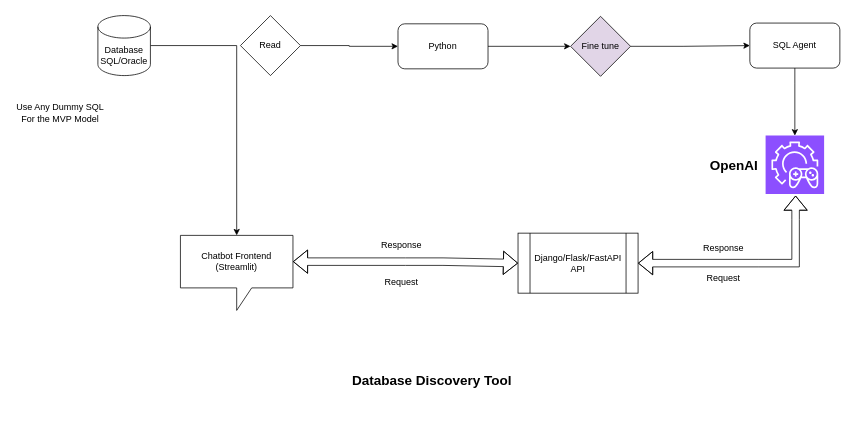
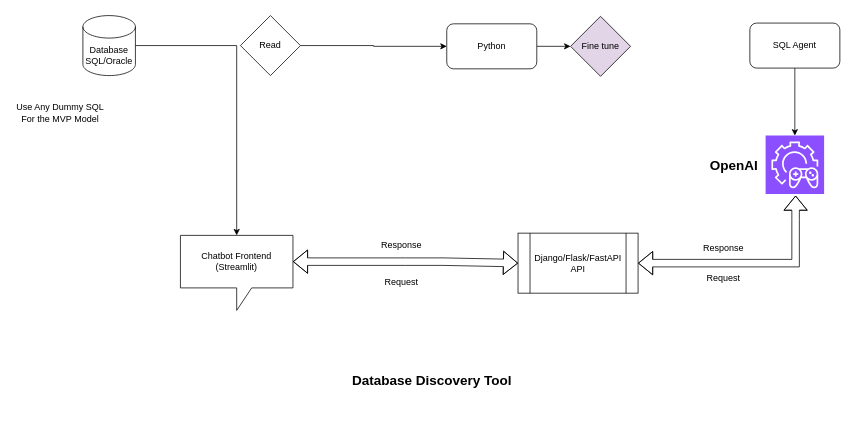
  <mxCell id="0" />
  <mxCell id="1" parent="0" />
  <mxCell id="2" style="edgeStyle=orthogonalEdgeStyle;rounded=0;orthogonalLoop=1;jettySize=auto;html=1;" edge="1" parent="1" source="3" target="15"><mxGeometry relative="1" as="geometry" /></mxCell>
- <mxCell id="3" value="Database&lt;br&gt;SQL/Oracle" style="shape=cylinder3;whiteSpace=wrap;html=1;boundedLbl=1;backgroundOutline=1;size=15;" vertex="1" parent="1"><mxGeometry x="130" y="20" width="70" height="80" as="geometry" /></mxCell>
+ <mxCell id="3" value="Database&lt;br&gt;SQL/Oracle" style="shape=cylinder3;whiteSpace=wrap;html=1;boundedLbl=1;backgroundOutline=1;size=15;" vertex="1" parent="1"><mxGeometry x="110" y="20" width="70" height="80" as="geometry" /></mxCell>
  <mxCell id="4" value="" style="sketch=0;points=[[0,0,0],[0.25,0,0],[0.5,0,0],[0.75,0,0],[1,0,0],[0,1,0],[0.25,1,0],[0.5,1,0],[0.75,1,0],[1,1,0],[0,0.25,0],[0,0.5,0],[0,0.75,0],[1,0.25,0],[1,0.5,0],[1,0.75,0]];outlineConnect=0;fontColor=#232F3E;fillColor=#8C4FFF;strokeColor=#ffffff;dashed=0;verticalLabelPosition=bottom;verticalAlign=top;align=center;html=1;fontSize=12;fontStyle=0;aspect=fixed;shape=mxgraph.aws4.resourceIcon;resIcon=mxgraph.aws4.open_3d_engine_2;" vertex="1" parent="1"><mxGeometry x="1020" y="180" width="78" height="78" as="geometry" /></mxCell>
  <mxCell id="5" style="edgeStyle=orthogonalEdgeStyle;rounded=0;orthogonalLoop=1;jettySize=auto;html=1;entryX=0;entryY=0.5;entryDx=0;entryDy=0;" edge="1" parent="1" source="6" target="9"><mxGeometry relative="1" as="geometry" /></mxCell>
- <mxCell id="6" value="Python" style="rounded=1;whiteSpace=wrap;html=1;" vertex="1" parent="1"><mxGeometry x="530" y="31" width="120" height="60" as="geometry" /></mxCell>
+ <mxCell id="6" value="Python" style="rounded=1;whiteSpace=wrap;html=1;" vertex="1" parent="1"><mxGeometry x="595" y="31" width="120" height="60" as="geometry" /></mxCell>
  <mxCell id="7" style="edgeStyle=orthogonalEdgeStyle;rounded=0;orthogonalLoop=1;jettySize=auto;html=1;entryX=0;entryY=0.5;entryDx=0;entryDy=0;" edge="1" parent="1" source="8" target="6"><mxGeometry relative="1" as="geometry" /></mxCell>
  <mxCell id="8" value="Read" style="rhombus;whiteSpace=wrap;html=1;" vertex="1" parent="1"><mxGeometry x="320" y="20" width="80" height="80" as="geometry" /></mxCell>
  <mxCell id="9" value="Fine tune" style="rhombus;whiteSpace=wrap;html=1;fillColor=#e1d5e7;" vertex="1" parent="1"><mxGeometry x="760" y="21" width="80" height="80" as="geometry" /></mxCell>
- <mxCell id="10" style="edgeStyle=orthogonalEdgeStyle;rounded=0;orthogonalLoop=1;jettySize=auto;html=1;entryX=0;entryY=0.5;entryDx=0;entryDy=0;" edge="1" parent="1" source="9" target="14"><mxGeometry relative="1" as="geometry"><Array as="points"><mxPoint x="910" y="61" /><mxPoint x="910" y="61" /></Array></mxGeometry></mxCell>
  <mxCell id="11" value="Django/Flask/FastAPI API" style="shape=process;whiteSpace=wrap;html=1;backgroundOutline=1;" vertex="1" parent="1"><mxGeometry x="690" y="310" width="160" height="80" as="geometry" /></mxCell>
  <mxCell id="12" value="Use Any Dummy SQL For the MVP Model" style="text;html=1;strokeColor=none;fillColor=none;align=center;verticalAlign=middle;whiteSpace=wrap;rounded=0;" vertex="1" parent="1"><mxGeometry x="20" y="120" width="120" height="60" as="geometry" /></mxCell>
  <mxCell id="13" value="" style="edgeStyle=orthogonalEdgeStyle;rounded=0;orthogonalLoop=1;jettySize=auto;html=1;" edge="1" parent="1" source="14" target="4"><mxGeometry relative="1" as="geometry"><Array as="points"><mxPoint x="1059" y="110" /><mxPoint x="1059" y="110" /></Array></mxGeometry></mxCell>
  <mxCell id="14" value="SQL Agent" style="rounded=1;whiteSpace=wrap;html=1;" vertex="1" parent="1"><mxGeometry x="999" y="30" width="120" height="60" as="geometry" /></mxCell>
  <mxCell id="15" value="Chatbot Frontend&lt;br&gt;(Streamlit)" style="shape=callout;whiteSpace=wrap;html=1;perimeter=calloutPerimeter;" vertex="1" parent="1"><mxGeometry x="240" y="313" width="150" height="100" as="geometry" /></mxCell>
  <mxCell id="16" value="Request" style="text;html=1;strokeColor=none;fillColor=none;align=center;verticalAlign=middle;whiteSpace=wrap;rounded=0;" vertex="1" parent="1"><mxGeometry x="929" y="360" width="70" height="20" as="geometry" /></mxCell>
  <mxCell id="17" value="Response" style="text;html=1;strokeColor=none;fillColor=none;align=center;verticalAlign=middle;whiteSpace=wrap;rounded=0;" vertex="1" parent="1"><mxGeometry x="929" y="320" width="70" height="20" as="geometry" /></mxCell>
  <mxCell id="18" value="" style="shape=flexArrow;endArrow=classic;startArrow=classic;html=1;rounded=0;exitX=1;exitY=0.5;exitDx=0;exitDy=0;" edge="1" parent="1"><mxGeometry width="100" height="100" relative="1" as="geometry"><mxPoint x="850" y="350" as="sourcePoint" /><mxPoint x="1060" y="260" as="targetPoint" /><Array as="points"><mxPoint x="1010" y="350" /><mxPoint x="1060" y="350" /><mxPoint x="1060" y="292" /></Array></mxGeometry></mxCell>
  <mxCell id="19" value="&lt;h1&gt;&lt;font face=&quot;Helvetica&quot; style=&quot;font-size: 18px;&quot;&gt;OpenAI&lt;/font&gt;&lt;/h1&gt;" style="text;html=1;strokeColor=none;fillColor=none;align=center;verticalAlign=middle;whiteSpace=wrap;rounded=0;" vertex="1" parent="1"><mxGeometry x="944" y="204.5" width="68" height="29" as="geometry" /></mxCell>
  <mxCell id="20" value="" style="shape=flexArrow;endArrow=classic;startArrow=classic;html=1;rounded=0;exitX=0;exitY=0;exitDx=150;exitDy=35;entryX=0;entryY=0.5;entryDx=0;entryDy=0;exitPerimeter=0;" edge="1" parent="1" source="15" target="11"><mxGeometry width="100" height="100" relative="1" as="geometry"><mxPoint x="380" y="348" as="sourcePoint" /><mxPoint x="590" y="258" as="targetPoint" /><Array as="points"><mxPoint x="540" y="348" /><mxPoint x="590" y="348" /></Array></mxGeometry></mxCell>
  <mxCell id="21" value="Request" style="text;html=1;strokeColor=none;fillColor=none;align=center;verticalAlign=middle;whiteSpace=wrap;rounded=0;" vertex="1" parent="1"><mxGeometry x="500" y="366" width="70" height="20" as="geometry" /></mxCell>
  <mxCell id="22" value="Response" style="text;html=1;strokeColor=none;fillColor=none;align=center;verticalAlign=middle;whiteSpace=wrap;rounded=0;" vertex="1" parent="1"><mxGeometry x="500" y="316" width="70" height="20" as="geometry" /></mxCell>
  <mxCell id="23" value="&lt;h1&gt;&lt;font style=&quot;font-size: 18px;&quot;&gt;Database Discovery Tool&lt;/font&gt;&lt;/h1&gt;" style="text;html=1;align=center;verticalAlign=middle;resizable=0;points=[];autosize=1;strokeColor=none;fillColor=none;" vertex="1" parent="1"><mxGeometry x="455" y="470" width="240" height="70" as="geometry" /></mxCell>
